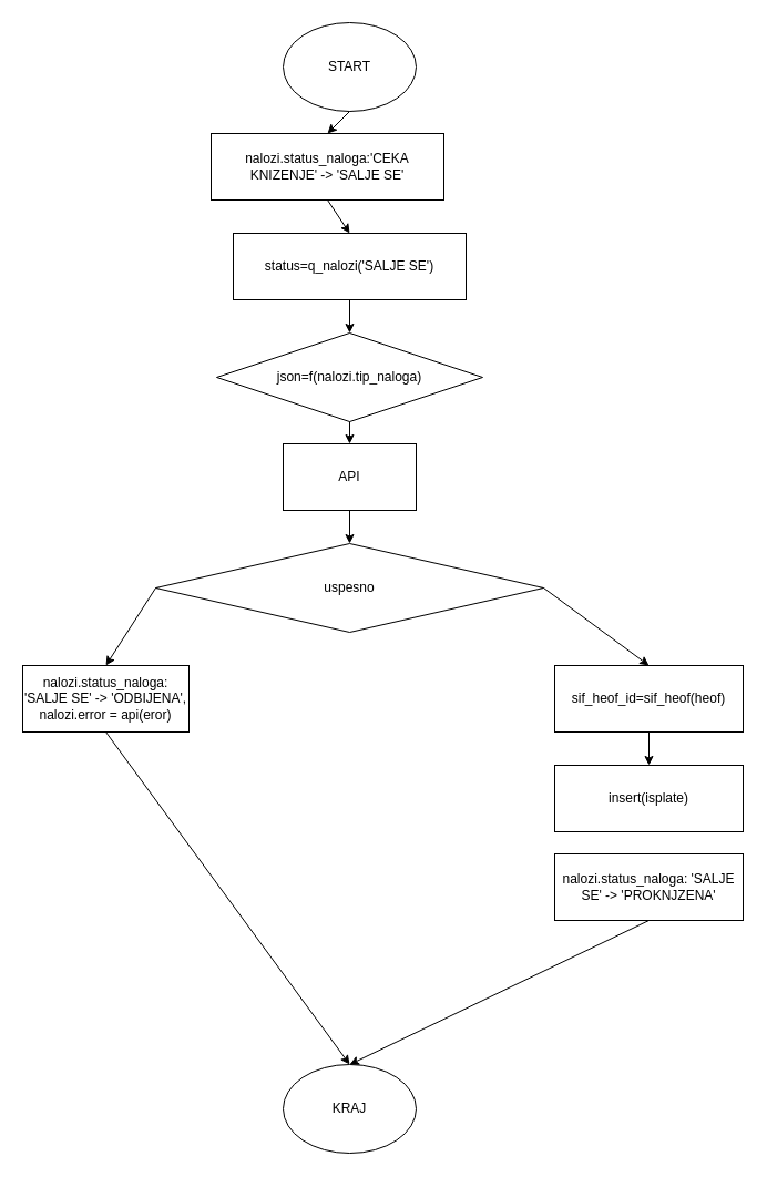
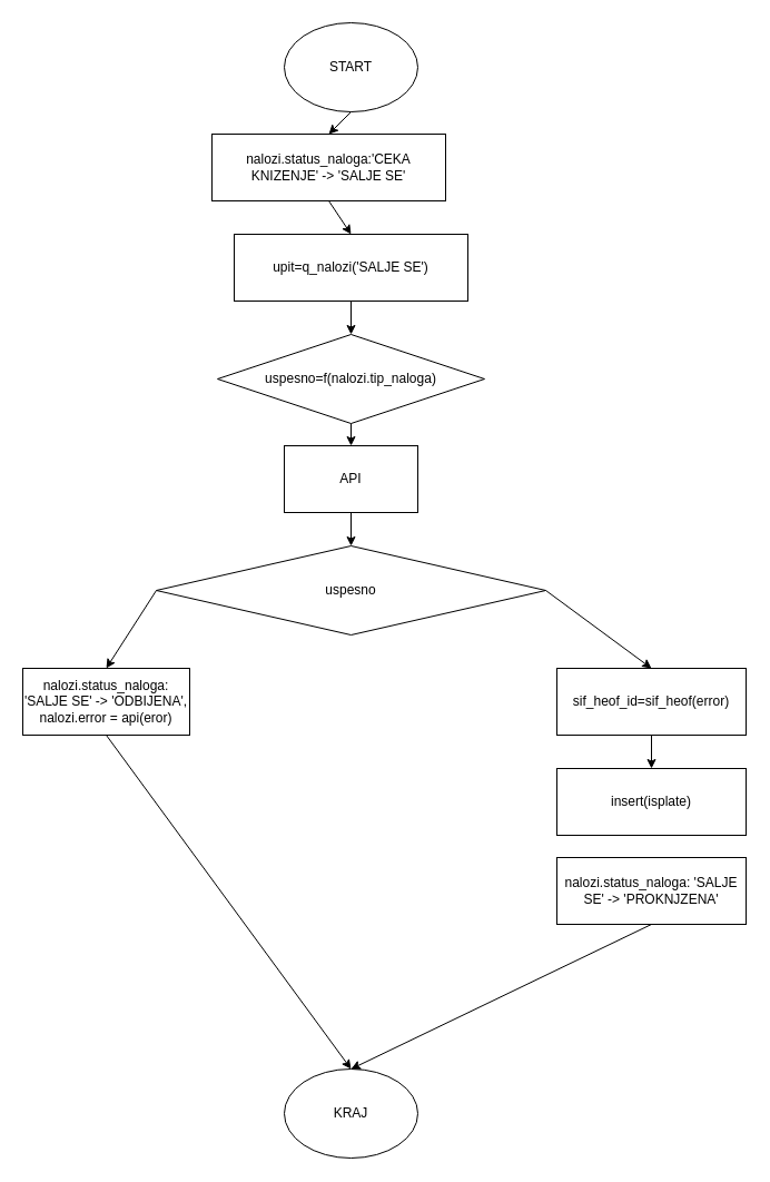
  <mxCell id="0" />
  <mxCell id="1" parent="0" />
  <mxCell id="2" value="START" style="ellipse;whiteSpace=wrap;html=1;" vertex="1" parent="1"><mxGeometry x="255" y="20" width="120" height="80" as="geometry" /></mxCell>
  <mxCell id="3" value="nalozi.status_naloga:'CEKA KNIZENJE' -&amp;gt; 'SALJE SE'" style="rounded=0;whiteSpace=wrap;html=1;" vertex="1" parent="1"><mxGeometry x="190" y="120" width="210" height="60" as="geometry" /></mxCell>
  <mxCell id="4" value="" style="endArrow=classic;html=1;rounded=0;exitX=0.5;exitY=1;exitDx=0;exitDy=0;entryX=0.5;entryY=0;entryDx=0;entryDy=0;" edge="1" parent="1" source="2" target="3"><mxGeometry width="50" height="50" relative="1" as="geometry"><mxPoint x="460" y="80" as="sourcePoint" /><mxPoint x="510" y="30" as="targetPoint" /></mxGeometry></mxCell>
- <mxCell id="5" value="status=q_nalozi('SALJE SE')" style="rounded=0;whiteSpace=wrap;html=1;" vertex="1" parent="1"><mxGeometry x="210" y="210" width="210" height="60" as="geometry" /></mxCell>
- <mxCell id="6" value="json=f(nalozi.tip_naloga)" style="rhombus;whiteSpace=wrap;html=1;" vertex="1" parent="1"><mxGeometry x="195" y="300" width="240" height="80" as="geometry" /></mxCell>
+ <mxCell id="5" value="upit=q_nalozi('SALJE SE')" style="rounded=0;whiteSpace=wrap;html=1;" vertex="1" parent="1"><mxGeometry x="210" y="210" width="210" height="60" as="geometry" /></mxCell>
+ <mxCell id="6" value="uspesno=f(nalozi.tip_naloga)" style="rhombus;whiteSpace=wrap;html=1;" vertex="1" parent="1"><mxGeometry x="195" y="300" width="240" height="80" as="geometry" /></mxCell>
  <mxCell id="7" value="API" style="rounded=0;whiteSpace=wrap;html=1;" vertex="1" parent="1"><mxGeometry x="255" y="400" width="120" height="60" as="geometry" /></mxCell>
  <mxCell id="8" value="uspesno" style="rhombus;whiteSpace=wrap;html=1;" vertex="1" parent="1"><mxGeometry x="140" y="490" width="350" height="80" as="geometry" /></mxCell>
  <mxCell id="9" value="nalozi.status_naloga: 'SALJE SE' -&amp;gt; 'ODBIJENA',&lt;br&gt;nalozi.error = api(eror)" style="rounded=0;whiteSpace=wrap;html=1;" vertex="1" parent="1"><mxGeometry x="20" y="600" width="150" height="60" as="geometry" /></mxCell>
- <mxCell id="10" value="sif_heof_id=sif_heof(heof)" style="rounded=0;whiteSpace=wrap;html=1;" vertex="1" parent="1"><mxGeometry x="500" y="600" width="170" height="60" as="geometry" /></mxCell>
+ <mxCell id="10" value="sif_heof_id=sif_heof(error)" style="rounded=0;whiteSpace=wrap;html=1;" vertex="1" parent="1"><mxGeometry x="500" y="600" width="170" height="60" as="geometry" /></mxCell>
  <mxCell id="11" value="insert(isplate)" style="rounded=0;whiteSpace=wrap;html=1;" vertex="1" parent="1"><mxGeometry x="500" y="690" width="170" height="60" as="geometry" /></mxCell>
  <mxCell id="12" value="nalozi.status_naloga: 'SALJE SE' -&amp;gt; 'PROKNJZENA'" style="rounded=0;whiteSpace=wrap;html=1;" vertex="1" parent="1"><mxGeometry x="500" y="770" width="170" height="60" as="geometry" /></mxCell>
  <mxCell id="13" value="" style="endArrow=classic;html=1;rounded=0;exitX=0.5;exitY=1;exitDx=0;exitDy=0;entryX=0.5;entryY=0;entryDx=0;entryDy=0;" edge="1" parent="1" source="3" target="5"><mxGeometry width="50" height="50" relative="1" as="geometry"><mxPoint x="300" y="420" as="sourcePoint" /><mxPoint x="350" y="370" as="targetPoint" /></mxGeometry></mxCell>
  <mxCell id="14" value="" style="endArrow=classic;html=1;rounded=0;exitX=0.5;exitY=1;exitDx=0;exitDy=0;entryX=0.5;entryY=0;entryDx=0;entryDy=0;" edge="1" parent="1" source="5" target="6"><mxGeometry width="50" height="50" relative="1" as="geometry"><mxPoint x="300" y="420" as="sourcePoint" /><mxPoint x="350" y="370" as="targetPoint" /></mxGeometry></mxCell>
  <mxCell id="15" value="" style="endArrow=classic;html=1;rounded=0;exitX=0.5;exitY=1;exitDx=0;exitDy=0;entryX=0.5;entryY=0;entryDx=0;entryDy=0;" edge="1" parent="1" source="6" target="7"><mxGeometry width="50" height="50" relative="1" as="geometry"><mxPoint x="300" y="420" as="sourcePoint" /><mxPoint x="350" y="370" as="targetPoint" /></mxGeometry></mxCell>
  <mxCell id="16" value="" style="endArrow=classic;html=1;rounded=0;exitX=0.5;exitY=1;exitDx=0;exitDy=0;entryX=0.5;entryY=0;entryDx=0;entryDy=0;" edge="1" parent="1" source="7" target="8"><mxGeometry width="50" height="50" relative="1" as="geometry"><mxPoint x="300" y="420" as="sourcePoint" /><mxPoint x="350" y="370" as="targetPoint" /></mxGeometry></mxCell>
  <mxCell id="17" value="KRAJ" style="ellipse;whiteSpace=wrap;html=1;" vertex="1" parent="1"><mxGeometry x="255" y="960" width="120" height="80" as="geometry" /></mxCell>
  <mxCell id="18" value="" style="endArrow=classic;html=1;rounded=0;exitX=1;exitY=0.5;exitDx=0;exitDy=0;entryX=0.5;entryY=0;entryDx=0;entryDy=0;" edge="1" parent="1" source="8" target="10"><mxGeometry width="50" height="50" relative="1" as="geometry"><mxPoint x="300" y="750" as="sourcePoint" /><mxPoint x="350" y="700" as="targetPoint" /></mxGeometry></mxCell>
  <mxCell id="19" value="" style="endArrow=classic;html=1;rounded=0;exitX=0.5;exitY=1;exitDx=0;exitDy=0;" edge="1" parent="1" source="10" target="11"><mxGeometry width="50" height="50" relative="1" as="geometry"><mxPoint x="300" y="750" as="sourcePoint" /><mxPoint x="350" y="700" as="targetPoint" /></mxGeometry></mxCell>
  <mxCell id="20" value="" style="endArrow=classic;html=1;rounded=0;exitX=0.5;exitY=1;exitDx=0;exitDy=0;entryX=0.5;entryY=0;entryDx=0;entryDy=0;" edge="1" parent="1" source="12" target="17"><mxGeometry width="50" height="50" relative="1" as="geometry"><mxPoint x="300" y="750" as="sourcePoint" /><mxPoint x="350" y="700" as="targetPoint" /></mxGeometry></mxCell>
  <mxCell id="21" value="" style="endArrow=classic;html=1;rounded=0;exitX=0;exitY=0.5;exitDx=0;exitDy=0;entryX=0.5;entryY=0;entryDx=0;entryDy=0;" edge="1" parent="1" source="8" target="9"><mxGeometry width="50" height="50" relative="1" as="geometry"><mxPoint x="300" y="750" as="sourcePoint" /><mxPoint x="350" y="700" as="targetPoint" /></mxGeometry></mxCell>
  <mxCell id="22" value="" style="endArrow=classic;html=1;rounded=0;exitX=0.5;exitY=1;exitDx=0;exitDy=0;entryX=0.5;entryY=0;entryDx=0;entryDy=0;" edge="1" parent="1" source="9" target="17"><mxGeometry width="50" height="50" relative="1" as="geometry"><mxPoint x="300" y="750" as="sourcePoint" /><mxPoint x="350" y="700" as="targetPoint" /></mxGeometry></mxCell>
